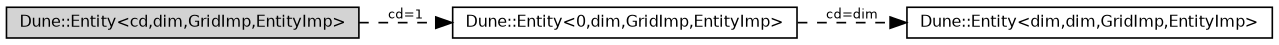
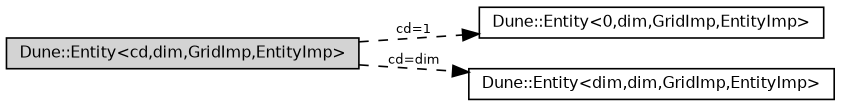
  digraph {
    rankdir=LR
    node [fontname=Helvetica fontsize=10 shape=record]
    edge [arrowType=open dirType=back fontname=Helvetica fontsize=8 style=dashed]
    n1 [bgcolor=lightgrey height=0.25 label="Dune::Entity\<cd,dim,GridImp,EntityImp\>" style=filled]
    n2 [height=0.25 label="Dune::Entity\<0,dim,GridImp,EntityImp\>"]
    n3 [height=0.25 label="Dune::Entity\<dim,dim,GridImp,EntityImp\>"]
    n1 -> n2 [label="cd=1"]
-   n2 -> n3 [label="cd=dim"]
+   n1 -> n3 [label="cd=dim"]
  }
